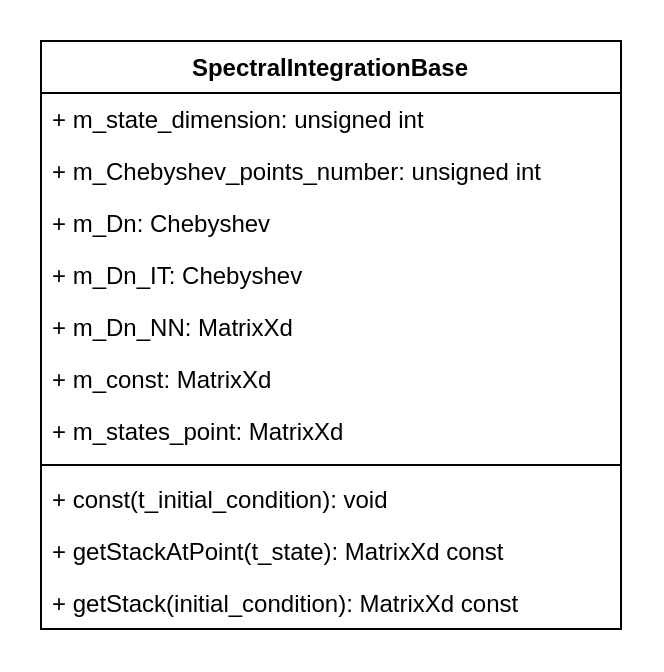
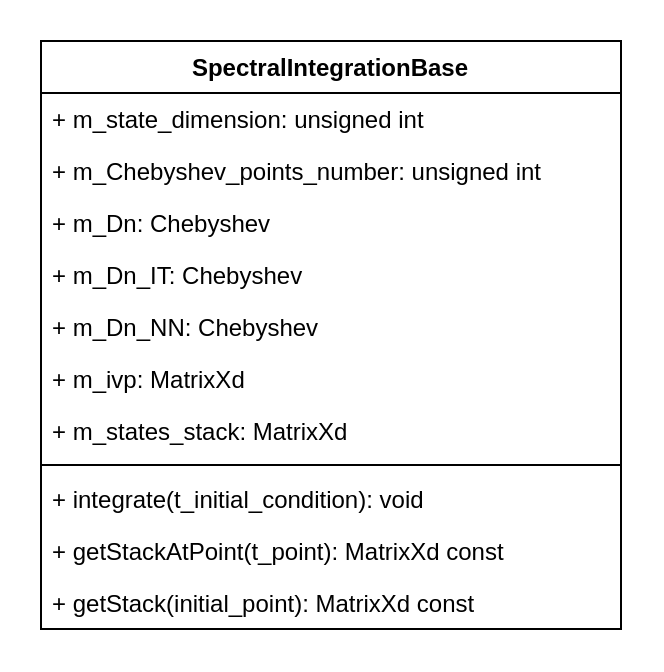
  <mxCell id="0" />
  <mxCell id="1" parent="0" />
  <mxCell id="2" value="SpectralIntegrationBase" style="swimlane;fontStyle=1;align=center;verticalAlign=top;childLayout=stackLayout;horizontal=1;startSize=26;horizontalStack=0;resizeParent=1;resizeParentMax=0;resizeLast=0;collapsible=1;marginBottom=0;" vertex="1" parent="1"><mxGeometry x="20" y="20" width="290" height="294" as="geometry" /></mxCell>
  <mxCell id="3" value="+ m_state_dimension: unsigned int" style="text;strokeColor=none;fillColor=none;align=left;verticalAlign=top;spacingLeft=4;spacingRight=4;overflow=hidden;rotatable=0;points=[[0,0.5],[1,0.5]];portConstraint=eastwest;" vertex="1" parent="2"><mxGeometry y="26" width="290" height="26" as="geometry" /></mxCell>
  <mxCell id="4" value="+ m_Chebyshev_points_number: unsigned int" style="text;strokeColor=none;fillColor=none;align=left;verticalAlign=top;spacingLeft=4;spacingRight=4;overflow=hidden;rotatable=0;points=[[0,0.5],[1,0.5]];portConstraint=eastwest;" vertex="1" parent="2"><mxGeometry y="52" width="290" height="26" as="geometry" /></mxCell>
  <mxCell id="5" value="+ m_Dn: Chebyshev" style="text;strokeColor=none;fillColor=none;align=left;verticalAlign=top;spacingLeft=4;spacingRight=4;overflow=hidden;rotatable=0;points=[[0,0.5],[1,0.5]];portConstraint=eastwest;" vertex="1" parent="2"><mxGeometry y="78" width="290" height="26" as="geometry" /></mxCell>
  <mxCell id="6" value="+ m_Dn_IT: Chebyshev" style="text;strokeColor=none;fillColor=none;align=left;verticalAlign=top;spacingLeft=4;spacingRight=4;overflow=hidden;rotatable=0;points=[[0,0.5],[1,0.5]];portConstraint=eastwest;" vertex="1" parent="2"><mxGeometry y="104" width="290" height="26" as="geometry" /></mxCell>
- <mxCell id="7" value="+ m_Dn_NN: MatrixXd" style="text;strokeColor=none;fillColor=none;align=left;verticalAlign=top;spacingLeft=4;spacingRight=4;overflow=hidden;rotatable=0;points=[[0,0.5],[1,0.5]];portConstraint=eastwest;" vertex="1" parent="2"><mxGeometry y="130" width="290" height="26" as="geometry" /></mxCell>
- <mxCell id="8" value="+ m_const: MatrixXd" style="text;strokeColor=none;fillColor=none;align=left;verticalAlign=top;spacingLeft=4;spacingRight=4;overflow=hidden;rotatable=0;points=[[0,0.5],[1,0.5]];portConstraint=eastwest;" vertex="1" parent="2"><mxGeometry y="156" width="290" height="26" as="geometry" /></mxCell>
- <mxCell id="9" value="+ m_states_point: MatrixXd" style="text;strokeColor=none;fillColor=none;align=left;verticalAlign=top;spacingLeft=4;spacingRight=4;overflow=hidden;rotatable=0;points=[[0,0.5],[1,0.5]];portConstraint=eastwest;" vertex="1" parent="2"><mxGeometry y="182" width="290" height="26" as="geometry" /></mxCell>
+ <mxCell id="7" value="+ m_Dn_NN: Chebyshev" style="text;strokeColor=none;fillColor=none;align=left;verticalAlign=top;spacingLeft=4;spacingRight=4;overflow=hidden;rotatable=0;points=[[0,0.5],[1,0.5]];portConstraint=eastwest;" vertex="1" parent="2"><mxGeometry y="130" width="290" height="26" as="geometry" /></mxCell>
+ <mxCell id="8" value="+ m_ivp: MatrixXd" style="text;strokeColor=none;fillColor=none;align=left;verticalAlign=top;spacingLeft=4;spacingRight=4;overflow=hidden;rotatable=0;points=[[0,0.5],[1,0.5]];portConstraint=eastwest;" vertex="1" parent="2"><mxGeometry y="156" width="290" height="26" as="geometry" /></mxCell>
+ <mxCell id="9" value="+ m_states_stack: MatrixXd" style="text;strokeColor=none;fillColor=none;align=left;verticalAlign=top;spacingLeft=4;spacingRight=4;overflow=hidden;rotatable=0;points=[[0,0.5],[1,0.5]];portConstraint=eastwest;" vertex="1" parent="2"><mxGeometry y="182" width="290" height="26" as="geometry" /></mxCell>
  <mxCell id="10" value="" style="line;strokeWidth=1;fillColor=none;align=left;verticalAlign=middle;spacingTop=-1;spacingLeft=3;spacingRight=3;rotatable=0;labelPosition=right;points=[];portConstraint=eastwest;" vertex="1" parent="2"><mxGeometry y="208" width="290" height="8" as="geometry" /></mxCell>
- <mxCell id="11" value="+ const(t_initial_condition): void" style="text;strokeColor=none;fillColor=none;align=left;verticalAlign=top;spacingLeft=4;spacingRight=4;overflow=hidden;rotatable=0;points=[[0,0.5],[1,0.5]];portConstraint=eastwest;" vertex="1" parent="2"><mxGeometry y="216" width="290" height="26" as="geometry" /></mxCell>
- <mxCell id="12" value="+ getStackAtPoint(t_state): MatrixXd const" style="text;strokeColor=none;fillColor=none;align=left;verticalAlign=top;spacingLeft=4;spacingRight=4;overflow=hidden;rotatable=0;points=[[0,0.5],[1,0.5]];portConstraint=eastwest;" vertex="1" parent="2"><mxGeometry y="242" width="290" height="26" as="geometry" /></mxCell>
- <mxCell id="13" value="+ getStack(initial_condition): MatrixXd const" style="text;strokeColor=none;fillColor=none;align=left;verticalAlign=top;spacingLeft=4;spacingRight=4;overflow=hidden;rotatable=0;points=[[0,0.5],[1,0.5]];portConstraint=eastwest;" vertex="1" parent="2"><mxGeometry y="268" width="290" height="26" as="geometry" /></mxCell>
+ <mxCell id="11" value="+ integrate(t_initial_condition): void" style="text;strokeColor=none;fillColor=none;align=left;verticalAlign=top;spacingLeft=4;spacingRight=4;overflow=hidden;rotatable=0;points=[[0,0.5],[1,0.5]];portConstraint=eastwest;" vertex="1" parent="2"><mxGeometry y="216" width="290" height="26" as="geometry" /></mxCell>
+ <mxCell id="12" value="+ getStackAtPoint(t_point): MatrixXd const" style="text;strokeColor=none;fillColor=none;align=left;verticalAlign=top;spacingLeft=4;spacingRight=4;overflow=hidden;rotatable=0;points=[[0,0.5],[1,0.5]];portConstraint=eastwest;" vertex="1" parent="2"><mxGeometry y="242" width="290" height="26" as="geometry" /></mxCell>
+ <mxCell id="13" value="+ getStack(initial_point): MatrixXd const" style="text;strokeColor=none;fillColor=none;align=left;verticalAlign=top;spacingLeft=4;spacingRight=4;overflow=hidden;rotatable=0;points=[[0,0.5],[1,0.5]];portConstraint=eastwest;" vertex="1" parent="2"><mxGeometry y="268" width="290" height="26" as="geometry" /></mxCell>
